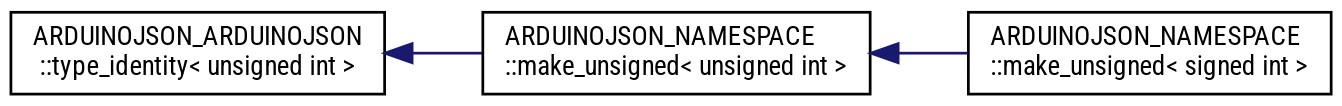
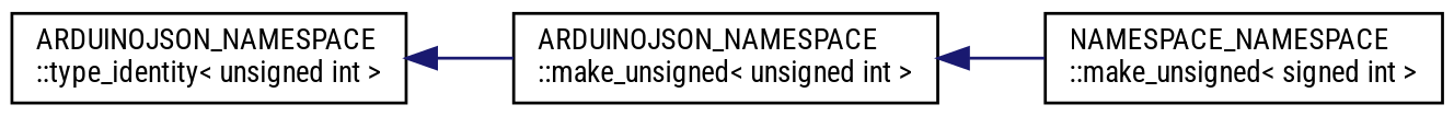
  digraph {
    fontname="Roboto Condensed"
    rankdir=LR
    node [color=black fillcolor=white fontname="Roboto Condensed" fontsize=10 shape=record style=filled]
    edge [color=midnightblue dir=back fontname="Roboto Condensed" fontsize=10 labelfontname=Helvetica labelfontsize=10 style=solid]
-   n1 [height=0.2 label="ARDUINOJSON_ARDUINOJSON\l::type_identity\< unsigned int \>" width=0.4]
+   n1 [height=0.2 label="ARDUINOJSON_NAMESPACE\l::type_identity\< unsigned int \>" width=0.4]
    n2 [height=0.2 label="ARDUINOJSON_NAMESPACE\l::make_unsigned\< unsigned int \>" width=0.4]
-   n3 [height=0.2 label="ARDUINOJSON_NAMESPACE\l::make_unsigned\< signed int \>" width=0.4]
+   n3 [height=0.2 label="NAMESPACE_NAMESPACE\l::make_unsigned\< signed int \>" width=0.4]
    n1 -> n2
    n2 -> n3
  }
